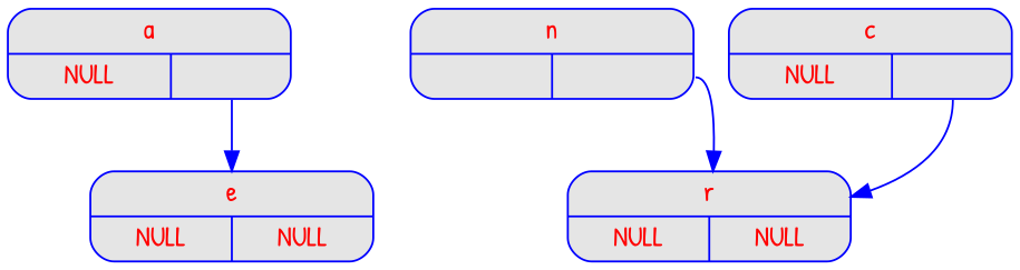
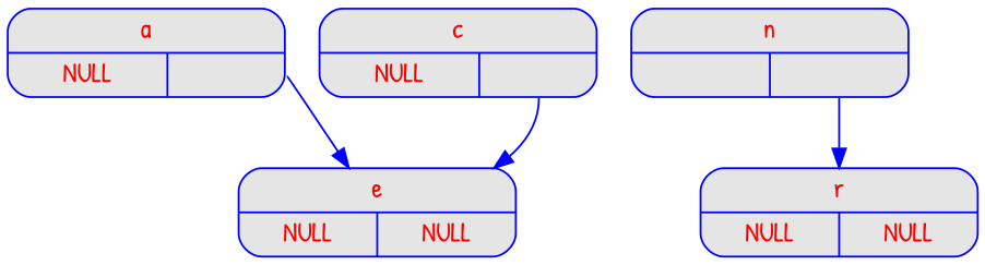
  digraph {
    fontname="Patrick Hand"
    node [color=blue fillcolor=grey90 fontcolor=red fontname="Patrick Hand" fontsize=14 shape=record style="rounded, filled"]
    edge [color=blue fontname="Patrick Hand" tailport=d]
    n1 [label="{<c> a | { <g> NULL | <d>}}" width=2]
    n2 [label="{<c> e | { <g> NULL | <d> NULL}}" width=2]
    n3 [label="{<c> n | { <g> | <d>}}" width=2]
    n4 [label="{<c> r | { <g> NULL | <d> NULL}}" width=2]
    n5 [label="{<c> c | { <g> NULL | <d>}}" width=2]
    n1 -> n2
    n3 -> n4
-   n5 -> n4
+   n5 -> n2
  }
